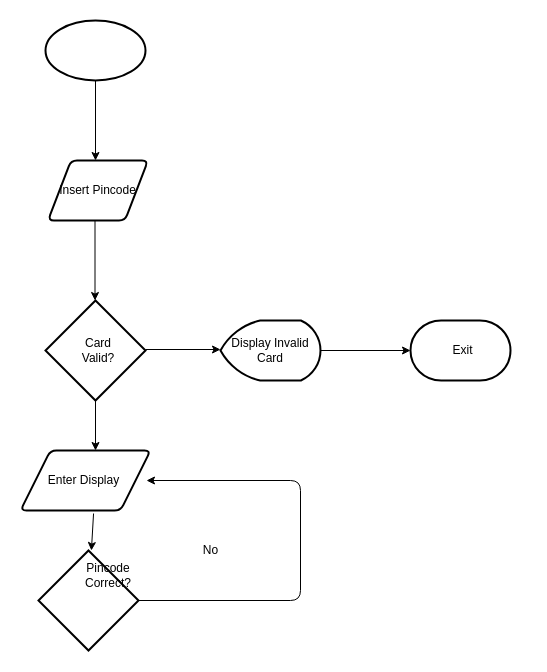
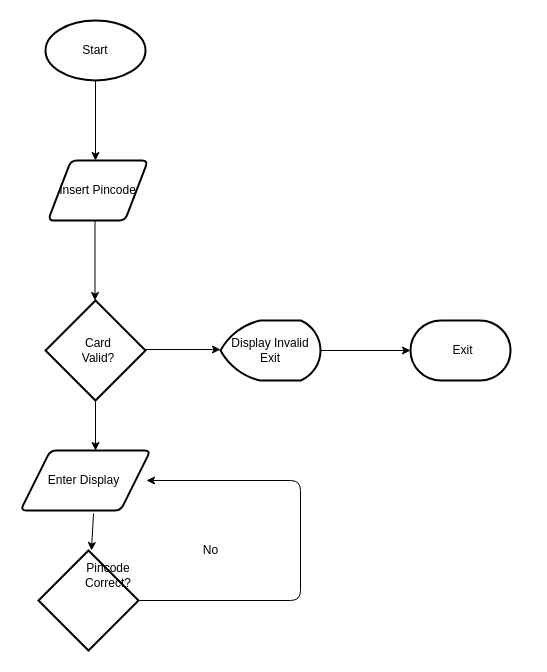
  <mxCell id="0" />
  <mxCell id="1" parent="0" />
  <mxCell id="2" value="" style="strokeWidth=2;html=1;shape=mxgraph.flowchart.start_1;whiteSpace=wrap;" vertex="1" parent="1"><mxGeometry x="45" y="20" width="100" height="60" as="geometry" /></mxCell>
  <mxCell id="3" value="" style="shape=parallelogram;html=1;strokeWidth=2;perimeter=parallelogramPerimeter;whiteSpace=wrap;rounded=1;arcSize=12;size=0.23;" vertex="1" parent="1"><mxGeometry x="47.5" y="160" width="100" height="60" as="geometry" /></mxCell>
  <mxCell id="4" value="" style="strokeWidth=2;html=1;shape=mxgraph.flowchart.decision;whiteSpace=wrap;" vertex="1" parent="1"><mxGeometry x="45" y="300" width="100" height="100" as="geometry" /></mxCell>
  <mxCell id="5" value="" style="endArrow=classic;html=1;exitX=0.5;exitY=1;exitDx=0;exitDy=0;" edge="1" parent="1"><mxGeometry width="50" height="50" relative="1" as="geometry"><mxPoint x="95" y="80" as="sourcePoint" /><mxPoint x="95" y="160" as="targetPoint" /></mxGeometry></mxCell>
+ <mxCell id="6" value="Start" style="text;html=1;strokeColor=none;fillColor=none;align=center;verticalAlign=middle;whiteSpace=wrap;rounded=0;" vertex="1" parent="1"><mxGeometry x="75" y="40" width="40" height="20" as="geometry" /></mxCell>
  <mxCell id="7" value="Insert Pincode" style="text;html=1;strokeColor=none;fillColor=none;align=center;verticalAlign=middle;whiteSpace=wrap;rounded=0;" vertex="1" parent="1"><mxGeometry x="35" y="180" width="125" height="20" as="geometry" /></mxCell>
  <mxCell id="8" value="" style="endArrow=classic;html=1;exitX=0.5;exitY=1;exitDx=0;exitDy=0;" edge="1" parent="1"><mxGeometry width="50" height="50" relative="1" as="geometry"><mxPoint x="94.5" y="220" as="sourcePoint" /><mxPoint x="94.5" y="300" as="targetPoint" /></mxGeometry></mxCell>
  <mxCell id="9" value="Card Valid?" style="text;html=1;strokeColor=none;fillColor=none;align=center;verticalAlign=middle;whiteSpace=wrap;rounded=0;" vertex="1" parent="1"><mxGeometry x="77.5" y="340" width="40" height="20" as="geometry" /></mxCell>
  <mxCell id="10" value="" style="endArrow=classic;html=1;exitX=1;exitY=0.5;exitDx=0;exitDy=0;" edge="1" parent="1"><mxGeometry width="50" height="50" relative="1" as="geometry"><mxPoint x="145" y="349" as="sourcePoint" /><mxPoint x="220" y="349" as="targetPoint" /></mxGeometry></mxCell>
  <mxCell id="11" value="" style="strokeWidth=2;html=1;shape=mxgraph.flowchart.display;whiteSpace=wrap;" vertex="1" parent="1"><mxGeometry x="220" y="320" width="100" height="60" as="geometry" /></mxCell>
- <mxCell id="12" value="Display Invalid Card" style="text;html=1;strokeColor=none;fillColor=none;align=center;verticalAlign=middle;whiteSpace=wrap;rounded=0;" vertex="1" parent="1"><mxGeometry x="230" y="340" width="80" height="20" as="geometry" /></mxCell>
+ <mxCell id="12" value="Display Invalid Exit" style="text;html=1;strokeColor=none;fillColor=none;align=center;verticalAlign=middle;whiteSpace=wrap;rounded=0;" vertex="1" parent="1"><mxGeometry x="230" y="340" width="80" height="20" as="geometry" /></mxCell>
  <mxCell id="13" value="" style="endArrow=classic;html=1;exitX=1;exitY=0.5;exitDx=0;exitDy=0;exitPerimeter=0;" edge="1" parent="1" source="11"><mxGeometry width="50" height="50" relative="1" as="geometry"><mxPoint x="120" y="370" as="sourcePoint" /><mxPoint x="410" y="350" as="targetPoint" /></mxGeometry></mxCell>
  <mxCell id="14" value="" style="strokeWidth=2;html=1;shape=mxgraph.flowchart.terminator;whiteSpace=wrap;" vertex="1" parent="1"><mxGeometry x="410" y="320" width="100" height="60" as="geometry" /></mxCell>
  <mxCell id="15" value="Exit" style="text;html=1;strokeColor=none;fillColor=none;align=center;verticalAlign=middle;whiteSpace=wrap;rounded=0;" vertex="1" parent="1"><mxGeometry x="400" y="340" width="125" height="20" as="geometry" /></mxCell>
  <mxCell id="16" value="" style="endArrow=classic;html=1;exitX=0.5;exitY=1;exitDx=0;exitDy=0;exitPerimeter=0;" edge="1" parent="1" source="4"><mxGeometry width="50" height="50" relative="1" as="geometry"><mxPoint x="120" y="370" as="sourcePoint" /><mxPoint x="95" y="450" as="targetPoint" /></mxGeometry></mxCell>
  <mxCell id="17" value="" style="shape=parallelogram;html=1;strokeWidth=2;perimeter=parallelogramPerimeter;whiteSpace=wrap;rounded=1;arcSize=12;size=0.23;" vertex="1" parent="1"><mxGeometry x="20" y="450" width="130" height="60" as="geometry" /></mxCell>
  <mxCell id="18" value="Enter Display" style="text;html=1;strokeColor=none;fillColor=none;align=center;verticalAlign=middle;whiteSpace=wrap;rounded=0;" vertex="1" parent="1"><mxGeometry x="21" y="470" width="125" height="20" as="geometry" /></mxCell>
  <mxCell id="19" value="" style="strokeWidth=2;html=1;shape=mxgraph.flowchart.decision;whiteSpace=wrap;" vertex="1" parent="1"><mxGeometry x="38" y="550" width="100" height="100" as="geometry" /></mxCell>
  <mxCell id="20" value="" style="endArrow=classic;html=1;exitX=0.562;exitY=1.05;exitDx=0;exitDy=0;exitPerimeter=0;" edge="1" parent="1" source="17" target="19"><mxGeometry width="50" height="50" relative="1" as="geometry"><mxPoint x="105" y="410" as="sourcePoint" /><mxPoint x="88" y="550" as="targetPoint" /></mxGeometry></mxCell>
  <mxCell id="21" value="Pincode Correct?" style="text;html=1;strokeColor=none;fillColor=none;align=center;verticalAlign=middle;whiteSpace=wrap;rounded=0;" vertex="1" parent="1"><mxGeometry x="88" y="565" width="40" height="20" as="geometry" /></mxCell>
  <mxCell id="22" value="" style="endArrow=classic;html=1;exitX=1;exitY=0.5;exitDx=0;exitDy=0;exitPerimeter=0;" edge="1" parent="1" source="19" target="18"><mxGeometry width="50" height="50" relative="1" as="geometry"><mxPoint x="200" y="600" as="sourcePoint" /><mxPoint x="290" y="450" as="targetPoint" /><Array as="points"><mxPoint x="300" y="600" /><mxPoint x="300" y="480" /></Array></mxGeometry></mxCell>
  <mxCell id="23" value="No" style="text;html=1;strokeColor=none;fillColor=none;align=center;verticalAlign=middle;whiteSpace=wrap;rounded=0;" vertex="1" parent="1"><mxGeometry x="147.5" y="540" width="125" height="20" as="geometry" /></mxCell>
